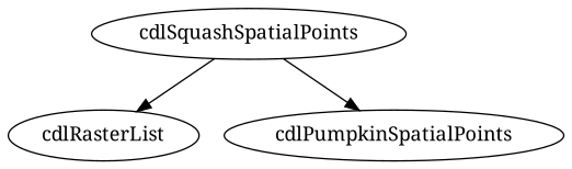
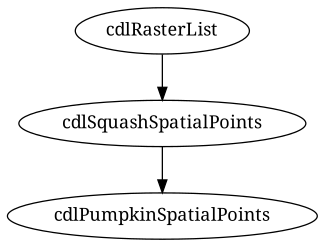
  digraph {
    fontname="Noto Serif"
    node [fontname="Noto Serif" function=lapply FUN=extractCropSpatialPoints rowBufferSize=1000]
    edge [fontname="Noto Serif"]
    cdlRasterList [function=getCDL x="fips('NC')" year="2010:2015" FUN="" rowBufferSize=""]
    cdlSquashSpatialPoints [cellValue=222]
    cdlPumpkinSpatialPoints [cellValue=229]
-   cdlSquashSpatialPoints -> cdlRasterList
+   cdlRasterList -> cdlSquashSpatialPoints
    cdlSquashSpatialPoints -> cdlPumpkinSpatialPoints
  }
